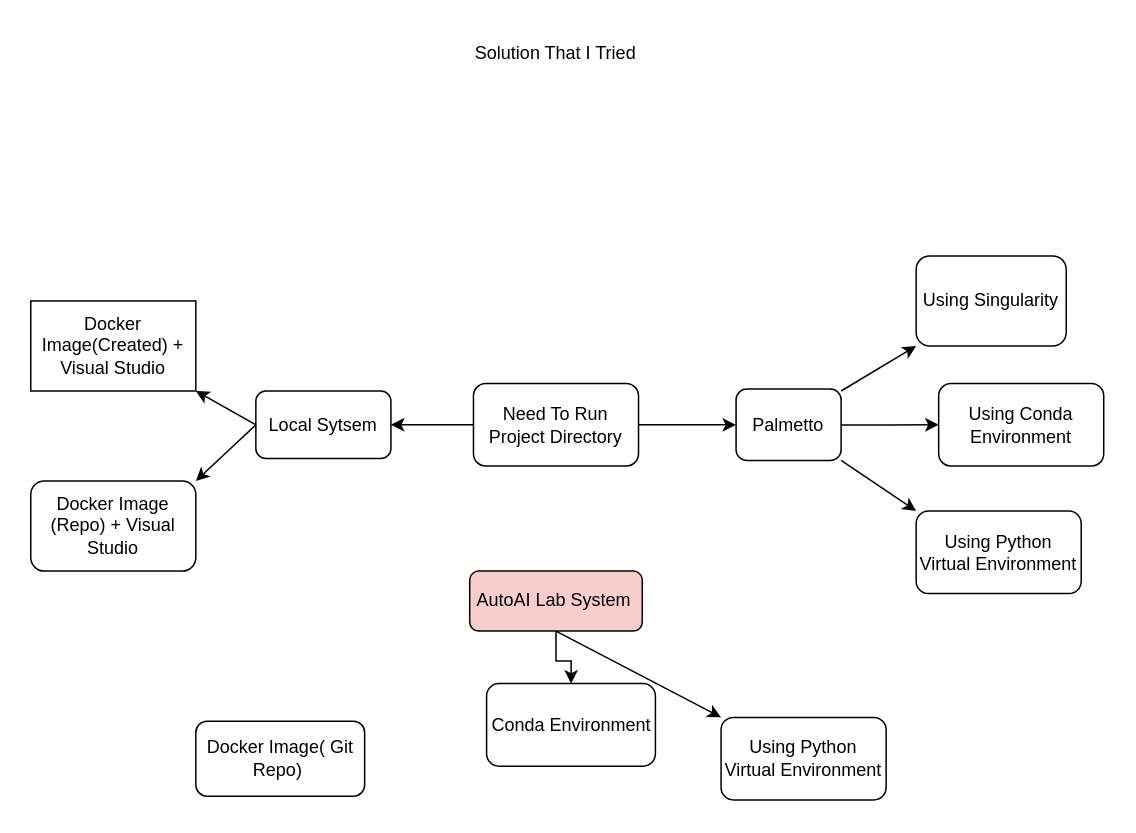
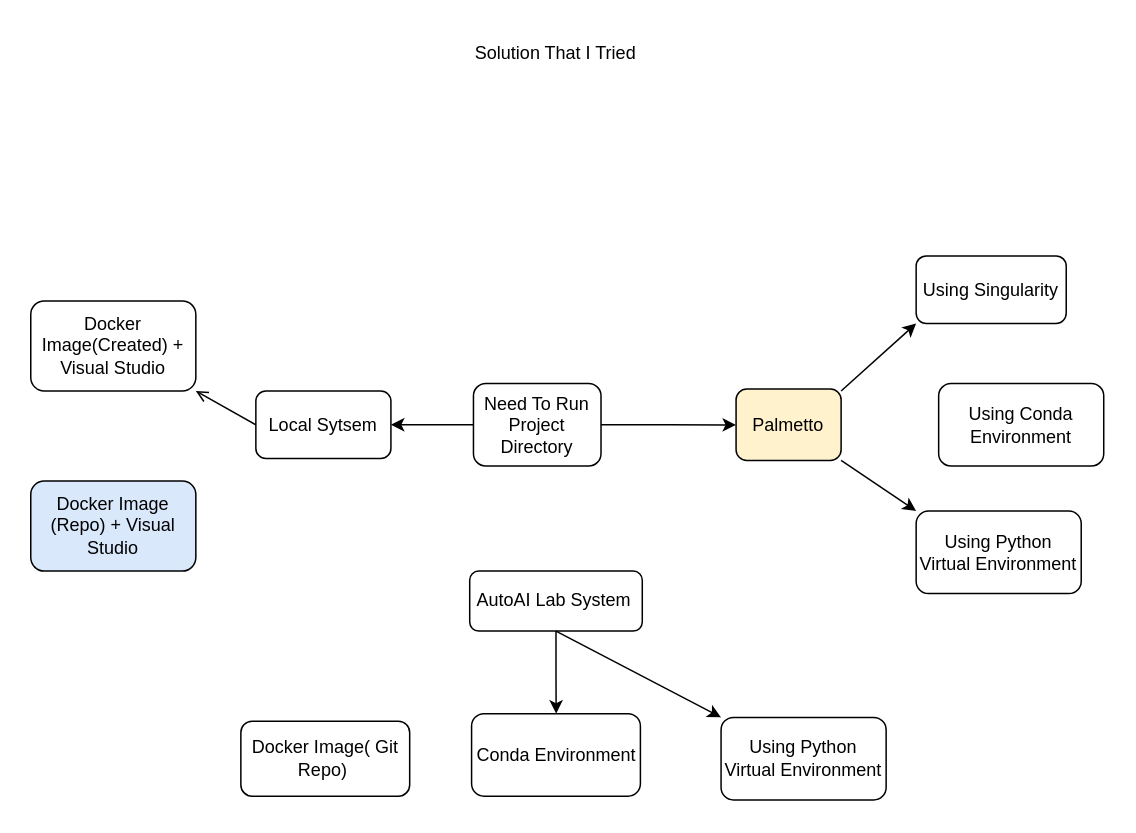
  <mxCell id="0" />
  <mxCell id="1" parent="0" />
  <mxCell id="2" value="" style="edgeStyle=orthogonalEdgeStyle;rounded=0;orthogonalLoop=1;jettySize=auto;html=1;" parent="1" source="4" target="7" edge="1"><mxGeometry relative="1" as="geometry" /></mxCell>
  <mxCell id="3" value="" style="edgeStyle=orthogonalEdgeStyle;rounded=0;orthogonalLoop=1;jettySize=auto;html=1;" parent="1" source="4" target="9" edge="1"><mxGeometry relative="1" as="geometry" /></mxCell>
- <mxCell id="4" value="Need To Run Project Directory" style="rounded=1;whiteSpace=wrap;html=1;" parent="1" vertex="1"><mxGeometry x="315" y="255" width="110" height="55" as="geometry" /></mxCell>
+ <mxCell id="4" value="Need To Run Project Directory" style="rounded=1;whiteSpace=wrap;html=1;" parent="1" vertex="1"><mxGeometry x="315" y="255" width="85" height="55" as="geometry" /></mxCell>
  <mxCell id="5" value="" style="edgeStyle=orthogonalEdgeStyle;rounded=0;orthogonalLoop=1;jettySize=auto;html=1;" edge="1" parent="1" source="6" target="16"><mxGeometry relative="1" as="geometry" /></mxCell>
- <mxCell id="6" value="AutoAI Lab System&amp;nbsp;" style="whiteSpace=wrap;html=1;rounded=1;fillColor=#f8cecc;" parent="1" vertex="1"><mxGeometry x="312.5" y="380" width="115" height="40" as="geometry" /></mxCell>
+ <mxCell id="6" value="AutoAI Lab System&amp;nbsp;" style="whiteSpace=wrap;html=1;rounded=1;" parent="1" vertex="1"><mxGeometry x="312.5" y="380" width="115" height="40" as="geometry" /></mxCell>
  <mxCell id="7" value="Local Sytsem" style="rounded=1;whiteSpace=wrap;html=1;" parent="1" vertex="1"><mxGeometry x="170" y="260" width="90" height="45" as="geometry" /></mxCell>
- <mxCell id="8" value="" style="edgeStyle=orthogonalEdgeStyle;rounded=0;orthogonalLoop=1;jettySize=auto;html=1;" edge="1" parent="1" source="9" target="18"><mxGeometry relative="1" as="geometry" /></mxCell>
- <mxCell id="9" value="Palmetto" style="rounded=1;whiteSpace=wrap;html=1;" parent="1" vertex="1"><mxGeometry x="490" y="258.75" width="70" height="47.5" as="geometry" /></mxCell>
+ <mxCell id="9" value="Palmetto" style="rounded=1;whiteSpace=wrap;html=1;fillColor=#fff2cc;" parent="1" vertex="1"><mxGeometry x="490" y="258.75" width="70" height="47.5" as="geometry" /></mxCell>
  <mxCell id="10" value="Solution That I Tried" style="text;html=1;strokeColor=none;fillColor=none;align=center;verticalAlign=middle;whiteSpace=wrap;rounded=0;" vertex="1" parent="1"><mxGeometry x="300" y="20" width="140" height="30" as="geometry" /></mxCell>
- <mxCell id="11" value="Docker Image(Created) + Visual Studio" style="whiteSpace=wrap;html=1;rounded=0;" vertex="1" parent="1"><mxGeometry x="20" y="200" width="110" height="60" as="geometry" /></mxCell>
- <mxCell id="12" value="Docker Image (Repo) + Visual Studio" style="rounded=1;whiteSpace=wrap;html=1;" vertex="1" parent="1"><mxGeometry x="20" y="320" width="110" height="60" as="geometry" /></mxCell>
- <mxCell id="13" value="" style="endArrow=classic;html=1;rounded=0;entryX=1;entryY=1;entryDx=0;entryDy=0;exitX=0;exitY=0.5;exitDx=0;exitDy=0;" edge="1" parent="1" source="7" target="11"><mxGeometry width="50" height="50" relative="1" as="geometry"><mxPoint x="270" y="420" as="sourcePoint" /><mxPoint x="320" y="370" as="targetPoint" /></mxGeometry></mxCell>
- <mxCell id="14" value="" style="endArrow=classic;html=1;rounded=0;exitX=0;exitY=0.5;exitDx=0;exitDy=0;entryX=1;entryY=0;entryDx=0;entryDy=0;" edge="1" parent="1" source="7" target="12"><mxGeometry width="50" height="50" relative="1" as="geometry"><mxPoint x="270" y="420" as="sourcePoint" /><mxPoint x="320" y="370" as="targetPoint" /></mxGeometry></mxCell>
- <mxCell id="15" value="Docker Image( Git Repo)&amp;nbsp;" style="rounded=1;whiteSpace=wrap;html=1;" vertex="1" parent="1"><mxGeometry x="130" y="480" width="112.5" height="50" as="geometry" /></mxCell>
- <mxCell id="16" value="Conda Environment" style="rounded=1;whiteSpace=wrap;html=1;" vertex="1" parent="1"><mxGeometry x="323.75" y="455" width="112.5" height="55" as="geometry" /></mxCell>
- <mxCell id="17" value="Using Singularity" style="rounded=1;whiteSpace=wrap;html=1;" vertex="1" parent="1"><mxGeometry x="610" y="170" width="100" height="60" as="geometry" /></mxCell>
+ <mxCell id="11" value="Docker Image(Created) + Visual Studio" style="rounded=1;whiteSpace=wrap;html=1;" vertex="1" parent="1"><mxGeometry x="20" y="200" width="110" height="60" as="geometry" /></mxCell>
+ <mxCell id="12" value="Docker Image (Repo) + Visual Studio" style="rounded=1;whiteSpace=wrap;html=1;fillColor=#dae8fc;" vertex="1" parent="1"><mxGeometry x="20" y="320" width="110" height="60" as="geometry" /></mxCell>
+ <mxCell id="13" value="" style="endArrow=open;html=1;rounded=0;entryX=1;entryY=1;entryDx=0;entryDy=0;exitX=0;exitY=0.5;exitDx=0;exitDy=0;" edge="1" parent="1" source="7" target="11"><mxGeometry width="50" height="50" relative="1" as="geometry"><mxPoint x="270" y="420" as="sourcePoint" /><mxPoint x="320" y="370" as="targetPoint" /></mxGeometry></mxCell>
+ <mxCell id="15" value="Docker Image( Git Repo)&amp;nbsp;" style="rounded=1;whiteSpace=wrap;html=1;" vertex="1" parent="1"><mxGeometry x="160" y="480" width="112.5" height="50" as="geometry" /></mxCell>
+ <mxCell id="16" value="Conda Environment" style="rounded=1;whiteSpace=wrap;html=1;" vertex="1" parent="1"><mxGeometry x="313.75" y="475" width="112.5" height="55" as="geometry" /></mxCell>
+ <mxCell id="17" value="Using Singularity" style="rounded=1;whiteSpace=wrap;html=1;" vertex="1" parent="1"><mxGeometry x="610" y="170" width="100" height="45" as="geometry" /></mxCell>
  <mxCell id="18" value="Using Conda Environment" style="rounded=1;whiteSpace=wrap;html=1;" vertex="1" parent="1"><mxGeometry x="625" y="255" width="110" height="55" as="geometry" /></mxCell>
  <mxCell id="19" value="Using Python Virtual Environment" style="rounded=1;whiteSpace=wrap;html=1;" vertex="1" parent="1"><mxGeometry x="480" y="477.5" width="110" height="55" as="geometry" /></mxCell>
  <mxCell id="20" value="" style="endArrow=classic;html=1;rounded=0;entryX=0;entryY=0;entryDx=0;entryDy=0;" edge="1" parent="1" target="19"><mxGeometry width="50" height="50" relative="1" as="geometry"><mxPoint x="370" y="420" as="sourcePoint" /><mxPoint x="490" y="460" as="targetPoint" /></mxGeometry></mxCell>
  <mxCell id="21" value="Using Python Virtual Environment" style="rounded=1;whiteSpace=wrap;html=1;" vertex="1" parent="1"><mxGeometry x="610" y="340" width="110" height="55" as="geometry" /></mxCell>
  <mxCell id="22" value="" style="endArrow=classic;html=1;rounded=0;entryX=0;entryY=1;entryDx=0;entryDy=0;" edge="1" parent="1" target="17"><mxGeometry width="50" height="50" relative="1" as="geometry"><mxPoint x="560" y="260" as="sourcePoint" /><mxPoint x="600" y="220" as="targetPoint" /></mxGeometry></mxCell>
  <mxCell id="23" value="" style="endArrow=classic;html=1;rounded=0;entryX=0;entryY=0;entryDx=0;entryDy=0;exitX=1;exitY=1;exitDx=0;exitDy=0;" edge="1" parent="1" source="9" target="21"><mxGeometry width="50" height="50" relative="1" as="geometry"><mxPoint x="440" y="310" as="sourcePoint" /><mxPoint x="490" y="260" as="targetPoint" /></mxGeometry></mxCell>
